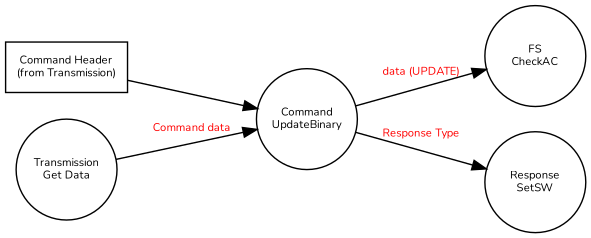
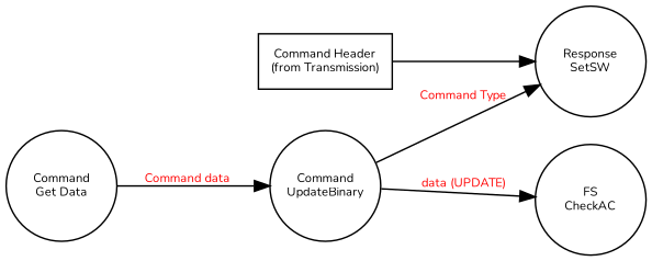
  digraph {
    fontname=Nunito
    rankdir=LR
    node [fontname=Nunito fontsize=8 shape=circle fixedsize=true]
    edge [fontcolor=Red fontname=Nunito fontsize=8]
    n1 [label="Command Header\n(from Transmission)" shape=record fixedsize=""]
    n2 [label="Command\nUpdateBinary" width=1]
    n3 [label="FS\nCheckAC" width=1]
    n4 [label="Response\nSetSW" width=1]
-   n5 [label="Transmission\nGet Data" width=1]
-   n1 -> n2
+   n5 [label="Command\nGet Data" width=1]
+   n1 -> n4
    n2 -> n3 [label="data (UPDATE)"]
-   n2 -> n4 [label="Response Type"]
+   n2 -> n4 [label="Command Type"]
    n5 -> n2 [label="Command data"]
  }
